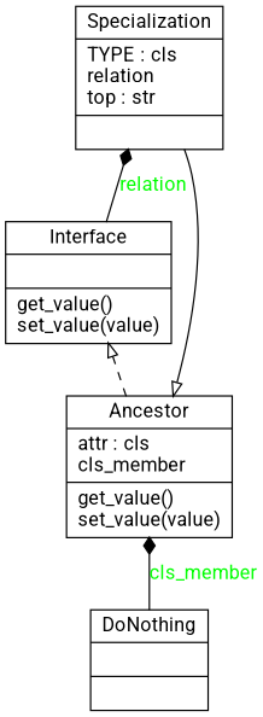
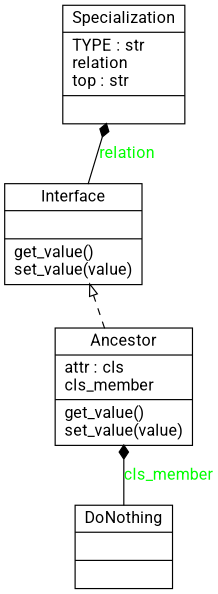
  digraph {
    fontname=Roboto
    rankdir=BT
    node [color=black fontcolor=black fontname=Roboto shape=record style=solid]
    edge [arrowhead=empty arrowtail=none fontname=Roboto style=solid]
    n1 [label="{Ancestor|attr : cls\lcls_member\l|get_value()\lset_value(value)\l}"]
    n2 [label="{Interface|\l|get_value()\lset_value(value)\l}"]
-   n3 [label="{Specialization|TYPE : cls\lrelation\ltop : str\l|}"]
+   n3 [label="{Specialization|TYPE : str\lrelation\ltop : str\l|}"]
    n4 [label="{DoNothing|\l|}"]
    n1 -> n2 [arrowtail="node" style=dashed]
    n2 -> n3 [arrowhead=diamond fontcolor=green label=relation]
-   n3 -> n1 [style=""]
    n4 -> n1 [arrowhead=diamond fontcolor=green label=cls_member]
  }
